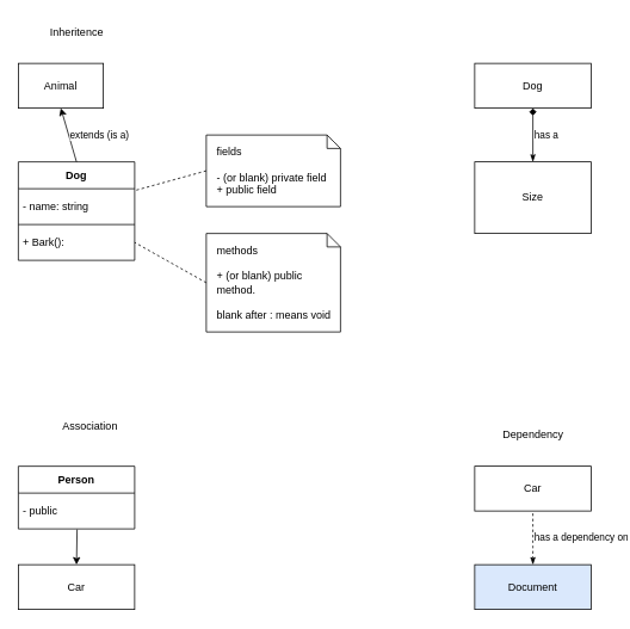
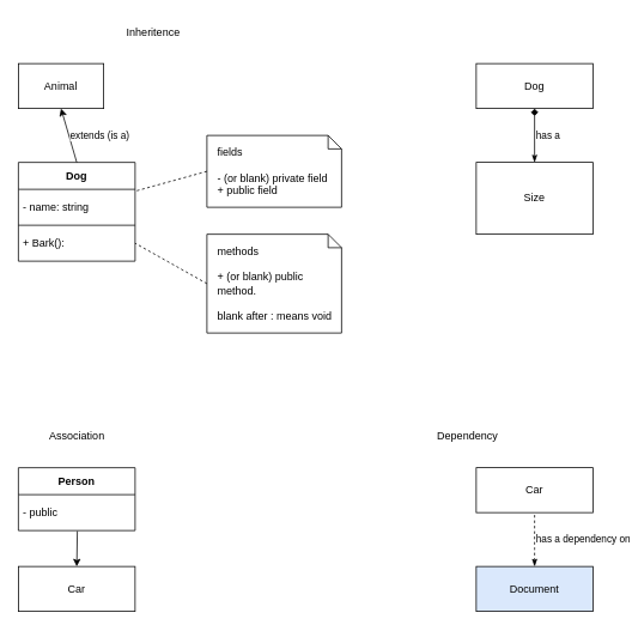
  <mxCell id="0" />
  <mxCell id="1" parent="0" />
  <mxCell id="2" value="Dog" style="shape=table;startSize=30;container=1;collapsible=0;childLayout=tableLayout;fontStyle=1;align=center;" parent="1" vertex="1"><mxGeometry x="20" y="180" width="130" height="110" as="geometry" /></mxCell>
  <mxCell id="3" value="" style="shape=tableRow;horizontal=0;startSize=0;swimlaneHead=0;swimlaneBody=0;top=0;left=0;bottom=0;right=0;collapsible=0;dropTarget=0;fillColor=none;points=[[0,0.5],[1,0.5]];portConstraint=eastwest;" parent="2" vertex="1"><mxGeometry y="30" width="130" height="40" as="geometry" /></mxCell>
  <mxCell id="4" value="&amp;nbsp;- name: string" style="shape=partialRectangle;html=1;whiteSpace=wrap;connectable=0;fillColor=none;top=0;left=0;bottom=0;right=0;overflow=hidden;align=left;" parent="3" vertex="1"><mxGeometry width="130" height="40" as="geometry"><mxRectangle width="130" height="40" as="alternateBounds" /></mxGeometry></mxCell>
  <mxCell id="5" value="" style="shape=tableRow;horizontal=0;startSize=0;swimlaneHead=0;swimlaneBody=0;top=0;left=0;bottom=0;right=0;collapsible=0;dropTarget=0;fillColor=none;points=[[0,0.5],[1,0.5]];portConstraint=eastwest;" parent="2" vertex="1"><mxGeometry y="70" width="130" height="40" as="geometry" /></mxCell>
  <mxCell id="6" value="&lt;div style=&quot;&quot;&gt;&lt;span style=&quot;background-color: initial;&quot;&gt;&amp;nbsp;+ Bark():&lt;/span&gt;&lt;/div&gt;" style="shape=partialRectangle;html=1;whiteSpace=wrap;connectable=0;fillColor=none;top=0;left=0;bottom=0;right=0;overflow=hidden;align=left;" parent="5" vertex="1"><mxGeometry width="130" height="40" as="geometry"><mxRectangle width="130" height="40" as="alternateBounds" /></mxGeometry></mxCell>
  <mxCell id="7" value="Animal" style="rounded=0;whiteSpace=wrap;html=1;" parent="1" vertex="1"><mxGeometry x="20" y="70" width="95" height="50" as="geometry" /></mxCell>
  <mxCell id="8" value="extends (is a)" style="endArrow=classic;html=1;entryX=0.5;entryY=1;entryDx=0;entryDy=0;exitX=0.5;exitY=0;exitDx=0;exitDy=0;align=left;" parent="1" source="2" target="7" edge="1"><mxGeometry width="50" height="50" relative="1" as="geometry"><mxPoint x="80" y="180" as="sourcePoint" /><mxPoint x="130" y="130" as="targetPoint" /></mxGeometry></mxCell>
- <mxCell id="9" value="Inheritence" style="text;html=1;align=center;verticalAlign=middle;resizable=0;points=[];autosize=1;strokeColor=none;fillColor=none;" parent="1" vertex="1"><mxGeometry x="45" y="20" width="80" height="30" as="geometry" /></mxCell>
+ <mxCell id="9" value="Inheritence" style="text;html=1;align=center;verticalAlign=middle;resizable=0;points=[];autosize=1;strokeColor=none;fillColor=none;" parent="1" vertex="1"><mxGeometry x="130" y="20" width="80" height="30" as="geometry" /></mxCell>
  <mxCell id="10" value="Dog" style="rounded=0;whiteSpace=wrap;html=1;" parent="1" vertex="1"><mxGeometry x="530" y="70" width="130" height="50" as="geometry" /></mxCell>
  <mxCell id="11" value="Size" style="rounded=0;whiteSpace=wrap;html=1;" parent="1" vertex="1"><mxGeometry x="530" y="180" width="130" height="80" as="geometry" /></mxCell>
  <mxCell id="12" value="has a" style="endArrow=diamond;startArrow=classicThin;html=1;entryX=0.5;entryY=1;entryDx=0;entryDy=0;exitX=0.5;exitY=0;exitDx=0;exitDy=0;align=left;startFill=1;endFill=1;" parent="1" source="11" target="10" edge="1"><mxGeometry width="50" height="50" relative="1" as="geometry"><mxPoint x="570" y="200" as="sourcePoint" /><mxPoint x="620" y="150" as="targetPoint" /></mxGeometry></mxCell>
  <mxCell id="13" value="Car" style="rounded=0;whiteSpace=wrap;html=1;" parent="1" vertex="1"><mxGeometry x="20" y="630" width="130" height="50" as="geometry" /></mxCell>
  <mxCell id="14" value="Person" style="shape=table;startSize=30;container=1;collapsible=0;childLayout=tableLayout;fontStyle=1;align=center;" parent="1" vertex="1"><mxGeometry x="20" y="520" width="130" height="70" as="geometry" /></mxCell>
  <mxCell id="15" value="" style="shape=tableRow;horizontal=0;startSize=0;swimlaneHead=0;swimlaneBody=0;top=0;left=0;bottom=0;right=0;collapsible=0;dropTarget=0;fillColor=none;points=[[0,0.5],[1,0.5]];portConstraint=eastwest;" parent="14" vertex="1"><mxGeometry y="30" width="130" height="40" as="geometry" /></mxCell>
  <mxCell id="16" value="&amp;nbsp;- public" style="shape=partialRectangle;html=1;whiteSpace=wrap;connectable=0;fillColor=none;top=0;left=0;bottom=0;right=0;overflow=hidden;align=left;" parent="15" vertex="1"><mxGeometry width="130" height="40" as="geometry"><mxRectangle width="130" height="40" as="alternateBounds" /></mxGeometry></mxCell>
  <mxCell id="17" value="" style="endArrow=classic;html=1;exitX=0.505;exitY=1.017;exitDx=0;exitDy=0;exitPerimeter=0;entryX=0.5;entryY=0;entryDx=0;entryDy=0;" parent="1" source="15" target="13" edge="1"><mxGeometry width="50" height="50" relative="1" as="geometry"><mxPoint x="-130" y="650" as="sourcePoint" /><mxPoint x="-80" y="600" as="targetPoint" /></mxGeometry></mxCell>
- <mxCell id="18" value="Association" style="text;html=1;align=center;verticalAlign=middle;resizable=0;points=[];autosize=1;strokeColor=none;fillColor=none;" parent="1" vertex="1"><mxGeometry x="60" y="460" width="80" height="30" as="geometry" /></mxCell>
+ <mxCell id="18" value="Association" style="text;html=1;align=center;verticalAlign=middle;resizable=0;points=[];autosize=1;strokeColor=none;fillColor=none;" parent="1" vertex="1"><mxGeometry x="45" y="470" width="80" height="30" as="geometry" /></mxCell>
  <mxCell id="19" value="Car" style="rounded=0;whiteSpace=wrap;html=1;" parent="1" vertex="1"><mxGeometry x="530" y="520" width="130" height="50" as="geometry" /></mxCell>
  <mxCell id="20" value="Document" style="rounded=0;whiteSpace=wrap;html=1;fillColor=#dae8fc;" parent="1" vertex="1"><mxGeometry x="530" y="630" width="130" height="50" as="geometry" /></mxCell>
  <mxCell id="21" value="has a dependency on" style="endArrow=none;startArrow=classicThin;html=1;entryX=0.5;entryY=1;entryDx=0;entryDy=0;exitX=0.5;exitY=0;exitDx=0;exitDy=0;align=left;startFill=1;endFill=0;dashed=1;" parent="1" source="20" target="19" edge="1"><mxGeometry width="50" height="50" relative="1" as="geometry"><mxPoint x="570" y="650" as="sourcePoint" /><mxPoint x="620" y="600" as="targetPoint" /><Array as="points"><mxPoint x="595" y="600" /></Array></mxGeometry></mxCell>
- <mxCell id="22" value="Dependency" style="text;html=1;align=center;verticalAlign=middle;resizable=0;points=[];autosize=1;strokeColor=none;fillColor=none;" parent="1" vertex="1"><mxGeometry x="550" y="470" width="90" height="30" as="geometry" /></mxCell>
+ <mxCell id="22" value="Dependency" style="text;html=1;align=center;verticalAlign=middle;resizable=0;points=[];autosize=1;strokeColor=none;fillColor=none;" parent="1" vertex="1"><mxGeometry x="475" y="470" width="90" height="30" as="geometry" /></mxCell>
  <mxCell id="23" value="fields&lt;br&gt;&lt;br&gt;- (or blank) private field&lt;br&gt;+ public field&lt;br&gt;" style="shape=note;size=15;align=left;spacingLeft=10;html=1;whiteSpace=wrap;" vertex="1" parent="1"><mxGeometry x="230" y="150" width="150" height="80" as="geometry" /></mxCell>
  <mxCell id="24" value="" style="edgeStyle=none;endArrow=none;exitX=0;exitY=0.5;dashed=1;html=1;exitDx=0;exitDy=0;exitPerimeter=0;" edge="1" source="23" parent="1" target="3"><mxGeometry x="1" relative="1" as="geometry"><mxPoint x="480" y="200" as="targetPoint" /></mxGeometry></mxCell>
  <mxCell id="25" value="methods&lt;br&gt;&lt;br&gt;+ (or blank) public method. &lt;br&gt;&lt;br&gt;blank after : means void" style="shape=note;size=15;align=left;spacingLeft=10;html=1;whiteSpace=wrap;" vertex="1" parent="1"><mxGeometry x="230" y="260" width="150" height="110" as="geometry" /></mxCell>
  <mxCell id="26" value="" style="edgeStyle=none;endArrow=none;exitX=0;exitY=0.5;dashed=1;html=1;exitDx=0;exitDy=0;exitPerimeter=0;entryX=1;entryY=0.5;entryDx=0;entryDy=0;" edge="1" parent="1" source="25" target="5"><mxGeometry x="1" relative="1" as="geometry"><mxPoint x="150" y="322.069" as="targetPoint" /></mxGeometry></mxCell>
